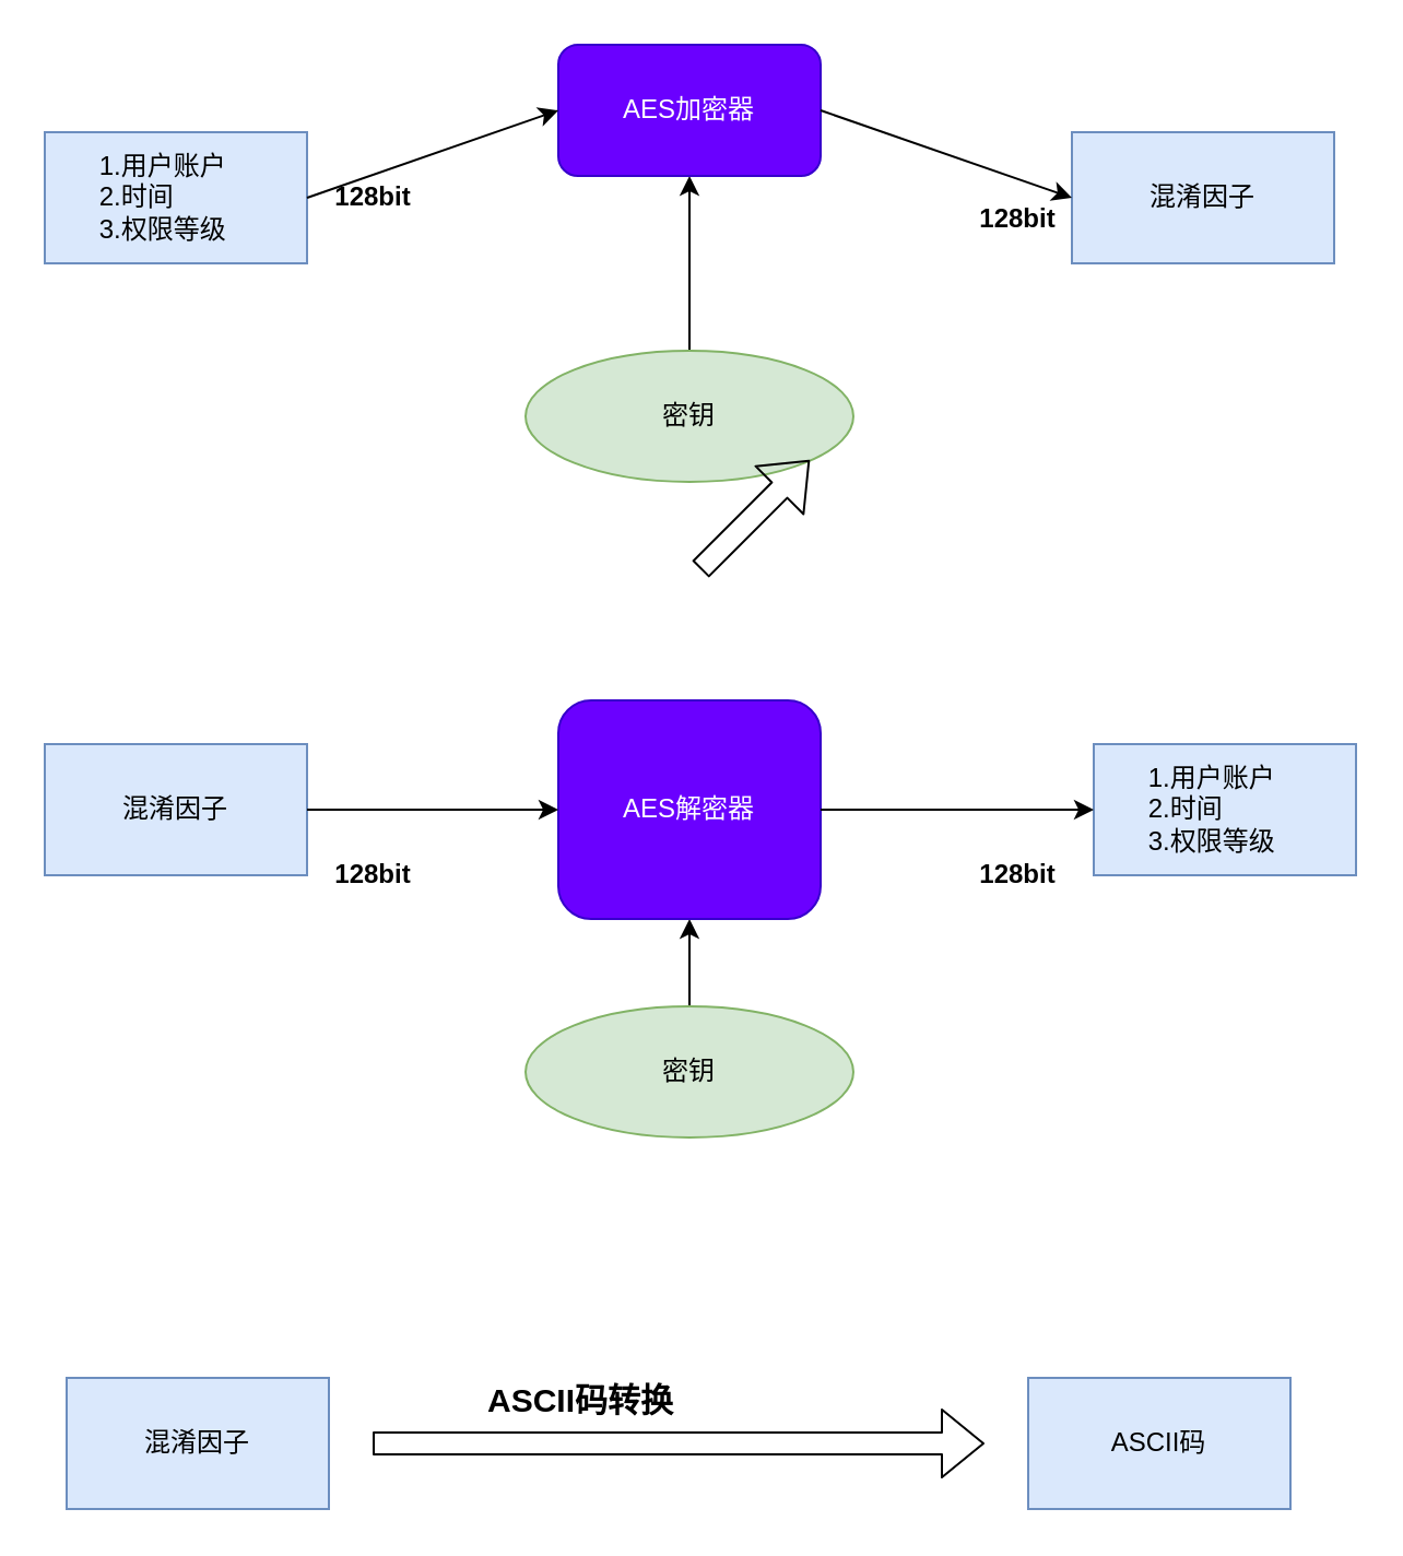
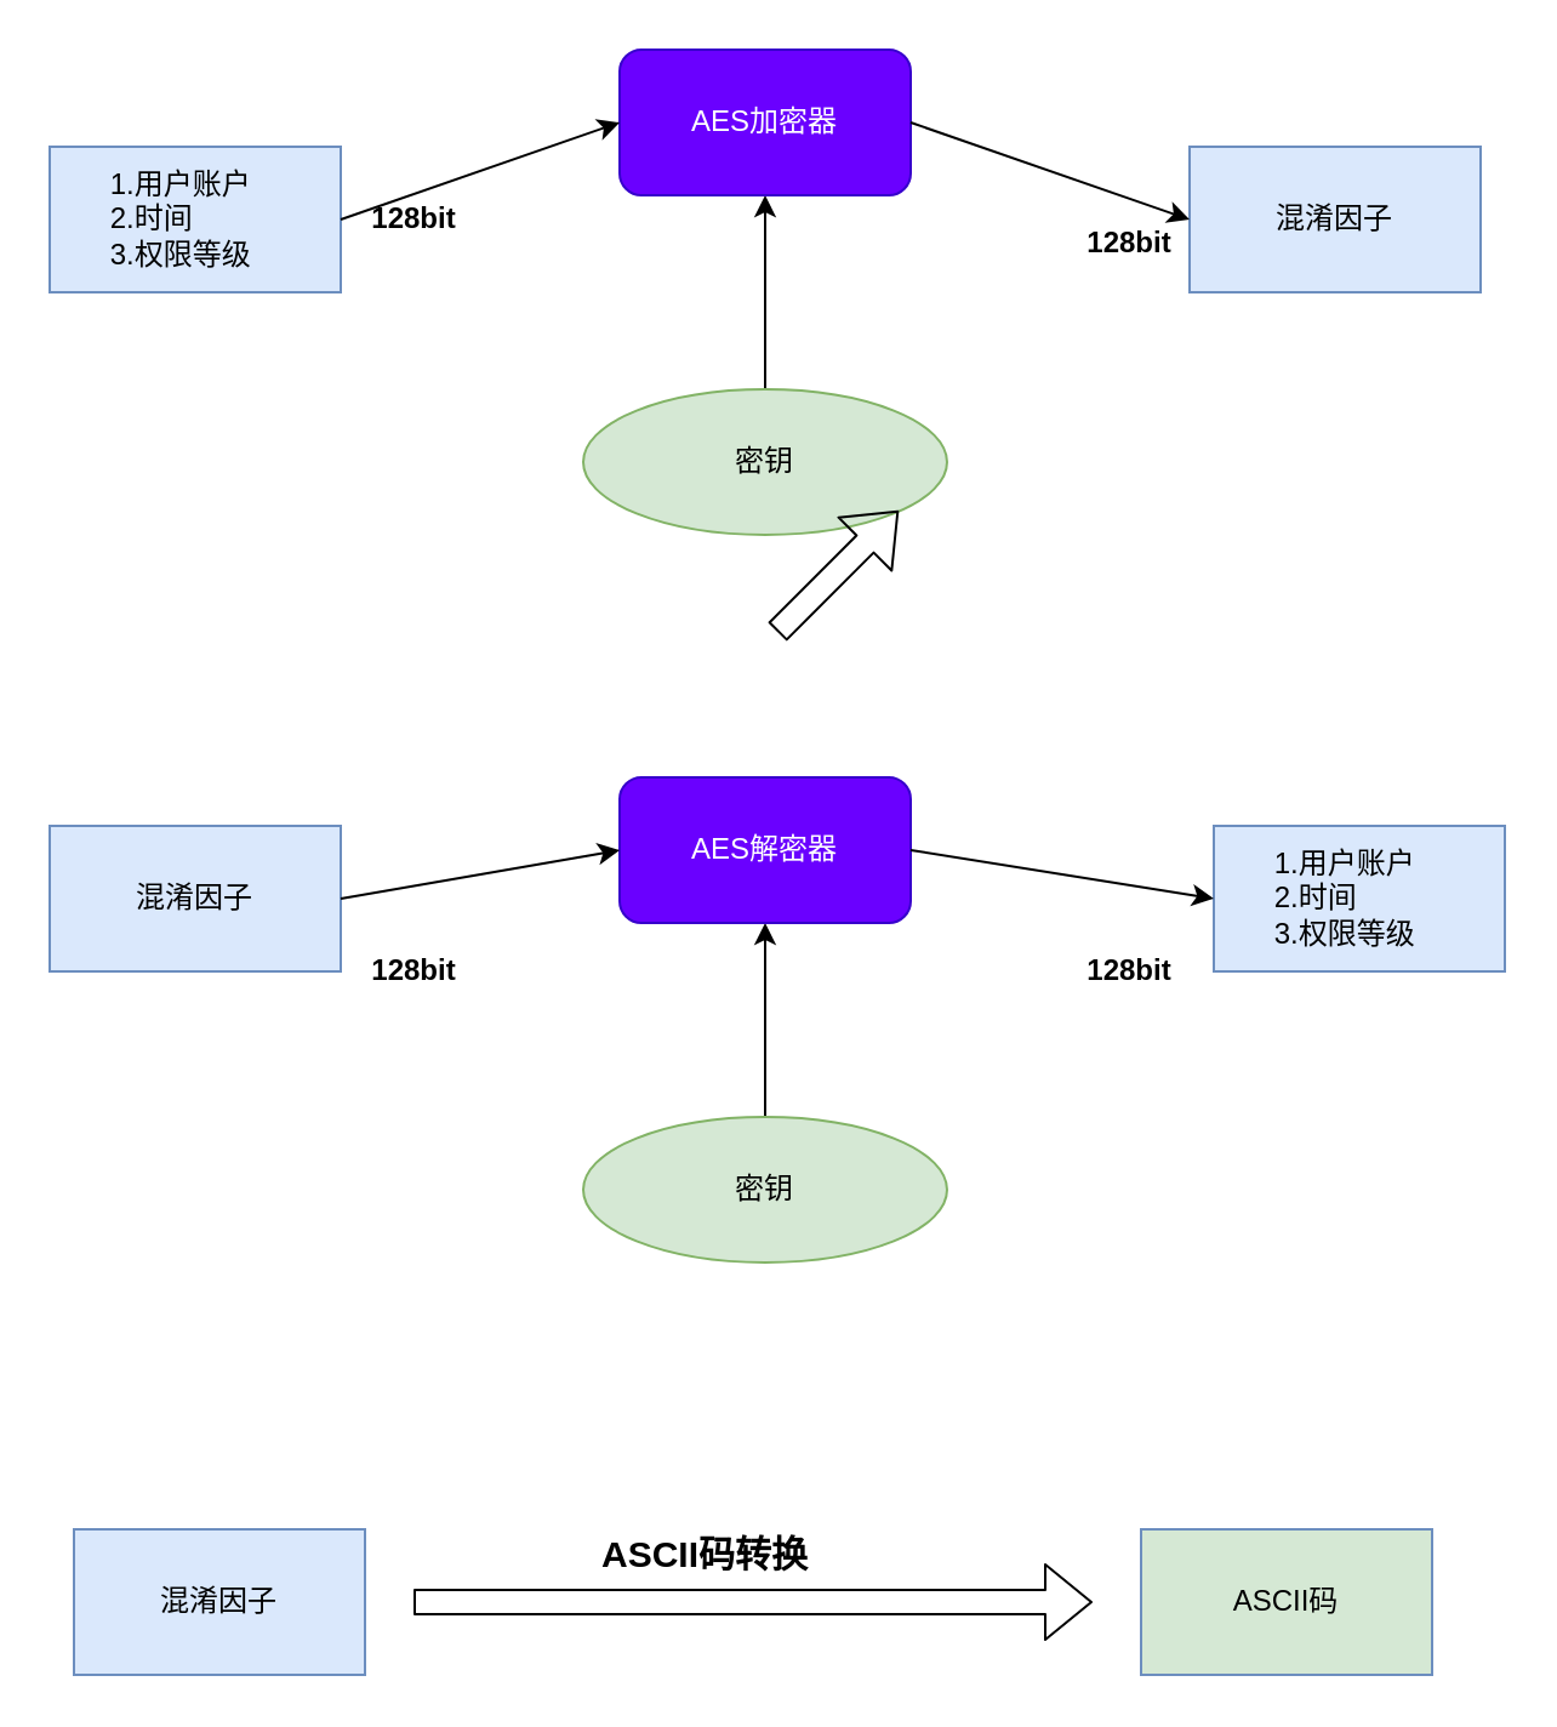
  <mxCell id="0" />
  <mxCell id="1" parent="0" />
  <mxCell id="2" value="&amp;nbsp; &amp;nbsp; &amp;nbsp; &amp;nbsp;1.用户账户&lt;br&gt;&amp;nbsp; &amp;nbsp; &amp;nbsp; &amp;nbsp;2.时间&lt;br&gt;&amp;nbsp; &amp;nbsp; &amp;nbsp; &amp;nbsp;3.权限等级" style="rounded=0;whiteSpace=wrap;html=1;align=left;fillColor=#dae8fc;strokeColor=#6c8ebf;" parent="1" vertex="1"><mxGeometry x="20" y="60" width="120" height="60" as="geometry" /></mxCell>
  <mxCell id="3" value="混淆因子" style="rounded=0;whiteSpace=wrap;html=1;fillColor=#dae8fc;strokeColor=#6c8ebf;" parent="1" vertex="1"><mxGeometry x="490" y="60" width="120" height="60" as="geometry" /></mxCell>
  <mxCell id="4" value="" style="edgeStyle=orthogonalEdgeStyle;rounded=0;orthogonalLoop=1;jettySize=auto;html=1;" parent="1" source="5" target="6" edge="1"><mxGeometry relative="1" as="geometry" /></mxCell>
  <mxCell id="5" value="密钥" style="ellipse;whiteSpace=wrap;html=1;fillColor=#d5e8d4;strokeColor=#82b366;" parent="1" vertex="1"><mxGeometry x="240" y="160" width="150" height="60" as="geometry" /></mxCell>
  <mxCell id="6" value="AES加密器" style="rounded=1;whiteSpace=wrap;html=1;fillColor=#6a00ff;strokeColor=#3700CC;fontColor=#ffffff;" parent="1" vertex="1"><mxGeometry x="255" y="20" width="120" height="60" as="geometry" /></mxCell>
  <mxCell id="7" value="" style="endArrow=classic;html=1;entryX=0;entryY=0.5;entryDx=0;entryDy=0;" parent="1" target="6" edge="1"><mxGeometry width="50" height="50" relative="1" as="geometry"><mxPoint x="140" y="90" as="sourcePoint" /><mxPoint x="190" y="40" as="targetPoint" /></mxGeometry></mxCell>
  <mxCell id="8" value="" style="endArrow=classic;html=1;entryX=0;entryY=0.5;entryDx=0;entryDy=0;" parent="1" target="3" edge="1"><mxGeometry width="50" height="50" relative="1" as="geometry"><mxPoint x="375" y="50" as="sourcePoint" /><mxPoint x="425" y="0" as="targetPoint" /></mxGeometry></mxCell>
  <mxCell id="9" value="&lt;b&gt;128bit&lt;/b&gt;" style="text;html=1;resizable=0;autosize=1;align=center;verticalAlign=middle;points=[];fillColor=none;strokeColor=none;rounded=0;" parent="1" vertex="1"><mxGeometry x="145" y="80" width="50" height="20" as="geometry" /></mxCell>
  <mxCell id="10" value="&lt;b&gt;128bit&lt;/b&gt;" style="text;html=1;resizable=0;autosize=1;align=center;verticalAlign=middle;points=[];fillColor=none;strokeColor=none;rounded=0;" parent="1" vertex="1"><mxGeometry x="440" y="90" width="50" height="20" as="geometry" /></mxCell>
  <mxCell id="11" value="&amp;nbsp; &amp;nbsp; &amp;nbsp; &amp;nbsp;1.用户账户&lt;br&gt;&amp;nbsp; &amp;nbsp; &amp;nbsp; &amp;nbsp;2.时间&lt;br&gt;&amp;nbsp; &amp;nbsp; &amp;nbsp; &amp;nbsp;3.权限等级" style="rounded=0;whiteSpace=wrap;html=1;align=left;fillColor=#dae8fc;strokeColor=#6c8ebf;" vertex="1" parent="1"><mxGeometry x="500" y="340" width="120" height="60" as="geometry" /></mxCell>
  <mxCell id="12" value="混淆因子" style="rounded=0;whiteSpace=wrap;html=1;fillColor=#dae8fc;strokeColor=#6c8ebf;" vertex="1" parent="1"><mxGeometry x="20" y="340" width="120" height="60" as="geometry" /></mxCell>
  <mxCell id="13" value="" style="edgeStyle=orthogonalEdgeStyle;rounded=0;orthogonalLoop=1;jettySize=auto;html=1;" edge="1" parent="1" source="14" target="15"><mxGeometry relative="1" as="geometry" /></mxCell>
  <mxCell id="14" value="密钥" style="ellipse;whiteSpace=wrap;html=1;fillColor=#d5e8d4;strokeColor=#82b366;" vertex="1" parent="1"><mxGeometry x="240" y="460" width="150" height="60" as="geometry" /></mxCell>
- <mxCell id="15" value="AES解密器" style="rounded=1;whiteSpace=wrap;html=1;fillColor=#6a00ff;strokeColor=#3700CC;fontColor=#ffffff;" vertex="1" parent="1"><mxGeometry x="255" y="320" width="120" height="100" as="geometry" /></mxCell>
+ <mxCell id="15" value="AES解密器" style="rounded=1;whiteSpace=wrap;html=1;fillColor=#6a00ff;strokeColor=#3700CC;fontColor=#ffffff;" vertex="1" parent="1"><mxGeometry x="255" y="320" width="120" height="60" as="geometry" /></mxCell>
  <mxCell id="16" value="&lt;b&gt;128bit&lt;/b&gt;" style="text;html=1;resizable=0;autosize=1;align=center;verticalAlign=middle;points=[];fillColor=none;strokeColor=none;rounded=0;" vertex="1" parent="1"><mxGeometry x="145" y="390" width="50" height="20" as="geometry" /></mxCell>
  <mxCell id="17" value="&lt;b&gt;128bit&lt;/b&gt;" style="text;html=1;resizable=0;autosize=1;align=center;verticalAlign=middle;points=[];fillColor=none;strokeColor=none;rounded=0;" vertex="1" parent="1"><mxGeometry x="440" y="390" width="50" height="20" as="geometry" /></mxCell>
  <mxCell id="18" value="" style="endArrow=classic;html=1;entryX=0;entryY=0.5;entryDx=0;entryDy=0;" edge="1" parent="1" target="15"><mxGeometry width="50" height="50" relative="1" as="geometry"><mxPoint x="140" y="370" as="sourcePoint" /><mxPoint x="190" y="320" as="targetPoint" /></mxGeometry></mxCell>
  <mxCell id="19" value="" style="endArrow=classic;html=1;exitX=1;exitY=0.5;exitDx=0;exitDy=0;entryX=0;entryY=0.5;entryDx=0;entryDy=0;" edge="1" parent="1" source="15" target="11"><mxGeometry width="50" height="50" relative="1" as="geometry"><mxPoint x="510" y="300" as="sourcePoint" /><mxPoint x="450" y="200" as="targetPoint" /></mxGeometry></mxCell>
  <mxCell id="20" value="混淆因子" style="rounded=0;whiteSpace=wrap;html=1;fillColor=#dae8fc;strokeColor=#6c8ebf;" vertex="1" parent="1"><mxGeometry x="30" y="630" width="120" height="60" as="geometry" /></mxCell>
- <mxCell id="21" value="ASCII码" style="rounded=0;whiteSpace=wrap;html=1;fillColor=#dae8fc;strokeColor=#6c8ebf;" vertex="1" parent="1"><mxGeometry x="470" y="630" width="120" height="60" as="geometry" /></mxCell>
+ <mxCell id="21" value="ASCII码" style="rounded=0;whiteSpace=wrap;html=1;fillColor=#d5e8d4;strokeColor=#6c8ebf;" vertex="1" parent="1"><mxGeometry x="470" y="630" width="120" height="60" as="geometry" /></mxCell>
  <mxCell id="22" value="" style="shape=flexArrow;endArrow=classic;html=1;" edge="1" parent="1"><mxGeometry width="50" height="50" relative="1" as="geometry"><mxPoint x="320" y="260" as="sourcePoint" /><mxPoint x="370" y="210" as="targetPoint" /></mxGeometry></mxCell>
  <mxCell id="23" value="" style="shape=flexArrow;endArrow=classic;html=1;" edge="1" parent="1"><mxGeometry width="50" height="50" relative="1" as="geometry"><mxPoint x="170" y="660" as="sourcePoint" /><mxPoint x="450" y="660" as="targetPoint" /><Array as="points"><mxPoint x="170" y="660" /></Array></mxGeometry></mxCell>
- <mxCell id="24" value="&lt;b&gt;&lt;font style=&quot;font-size: 15px&quot;&gt;ASCII码转换&lt;/font&gt;&lt;/b&gt;" style="text;html=1;resizable=0;autosize=1;align=center;verticalAlign=middle;points=[];fillColor=none;strokeColor=none;rounded=0;" vertex="1" parent="1"><mxGeometry x="215" y="630" width="100" height="20" as="geometry" /></mxCell>
+ <mxCell id="24" value="&lt;b&gt;&lt;font style=&quot;font-size: 15px&quot;&gt;ASCII码转换&lt;/font&gt;&lt;/b&gt;" style="text;html=1;resizable=0;autosize=1;align=center;verticalAlign=middle;points=[];fillColor=none;strokeColor=none;rounded=0;" vertex="1" parent="1"><mxGeometry x="240" y="630" width="100" height="20" as="geometry" /></mxCell>
